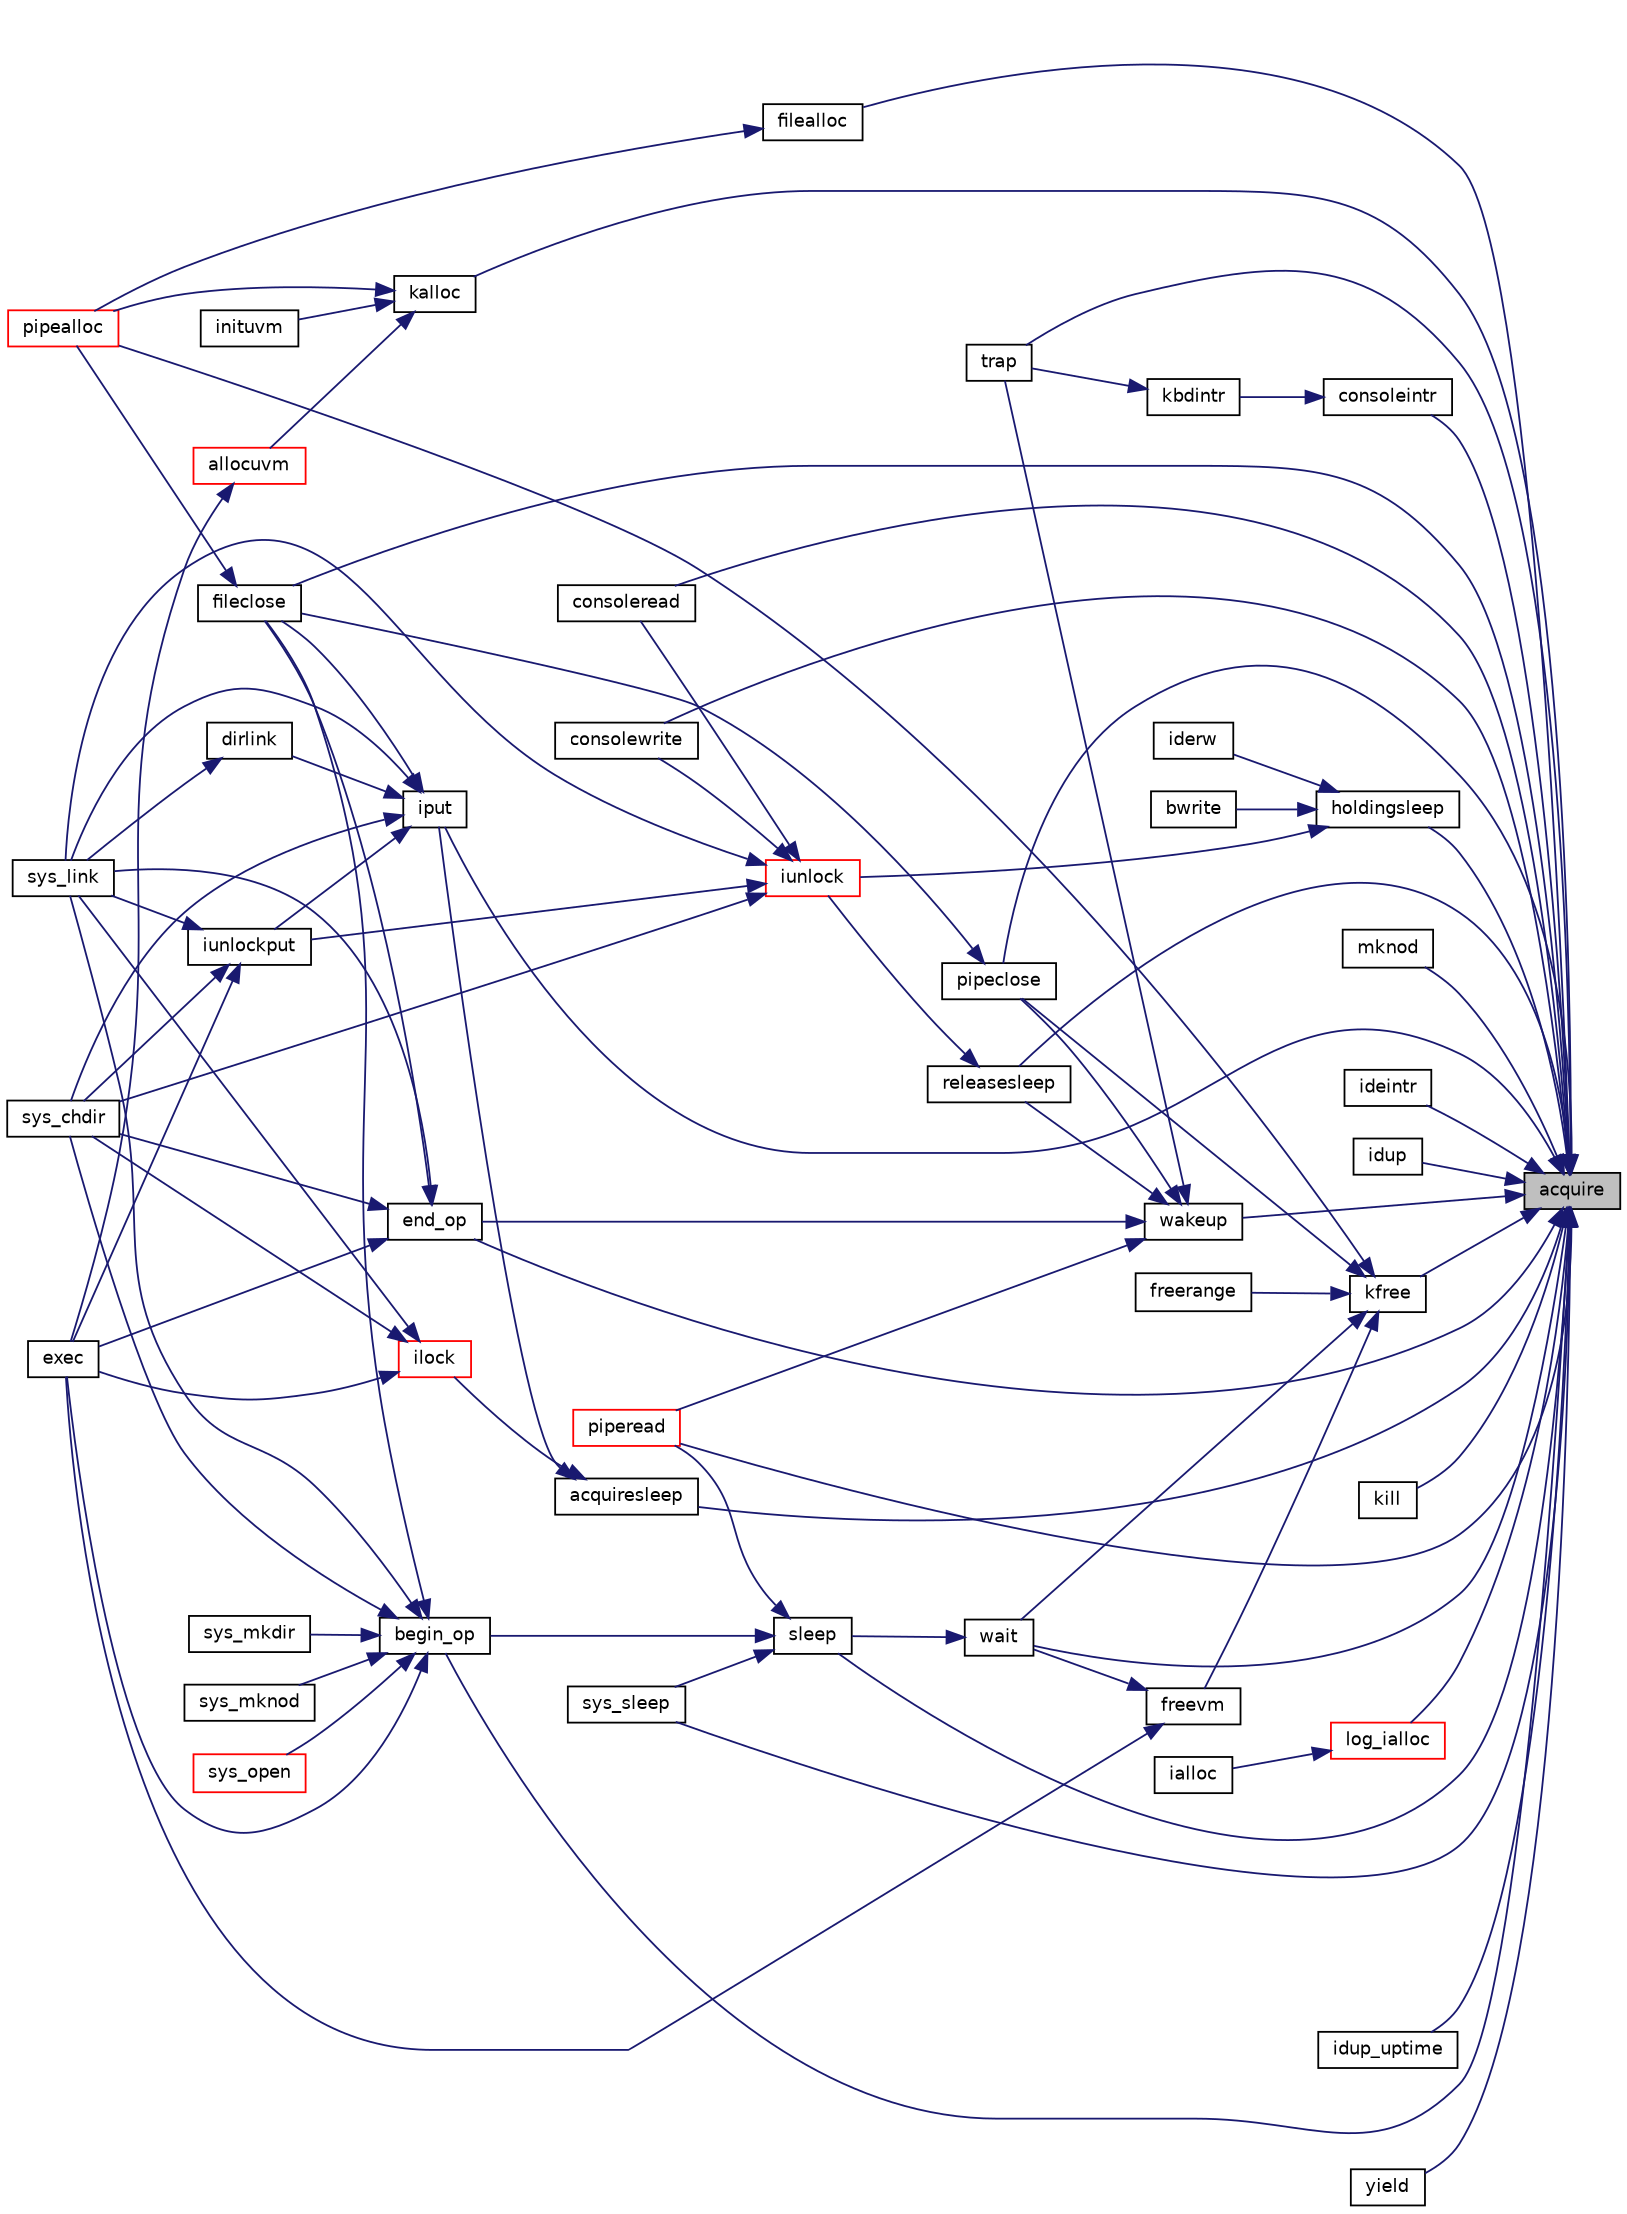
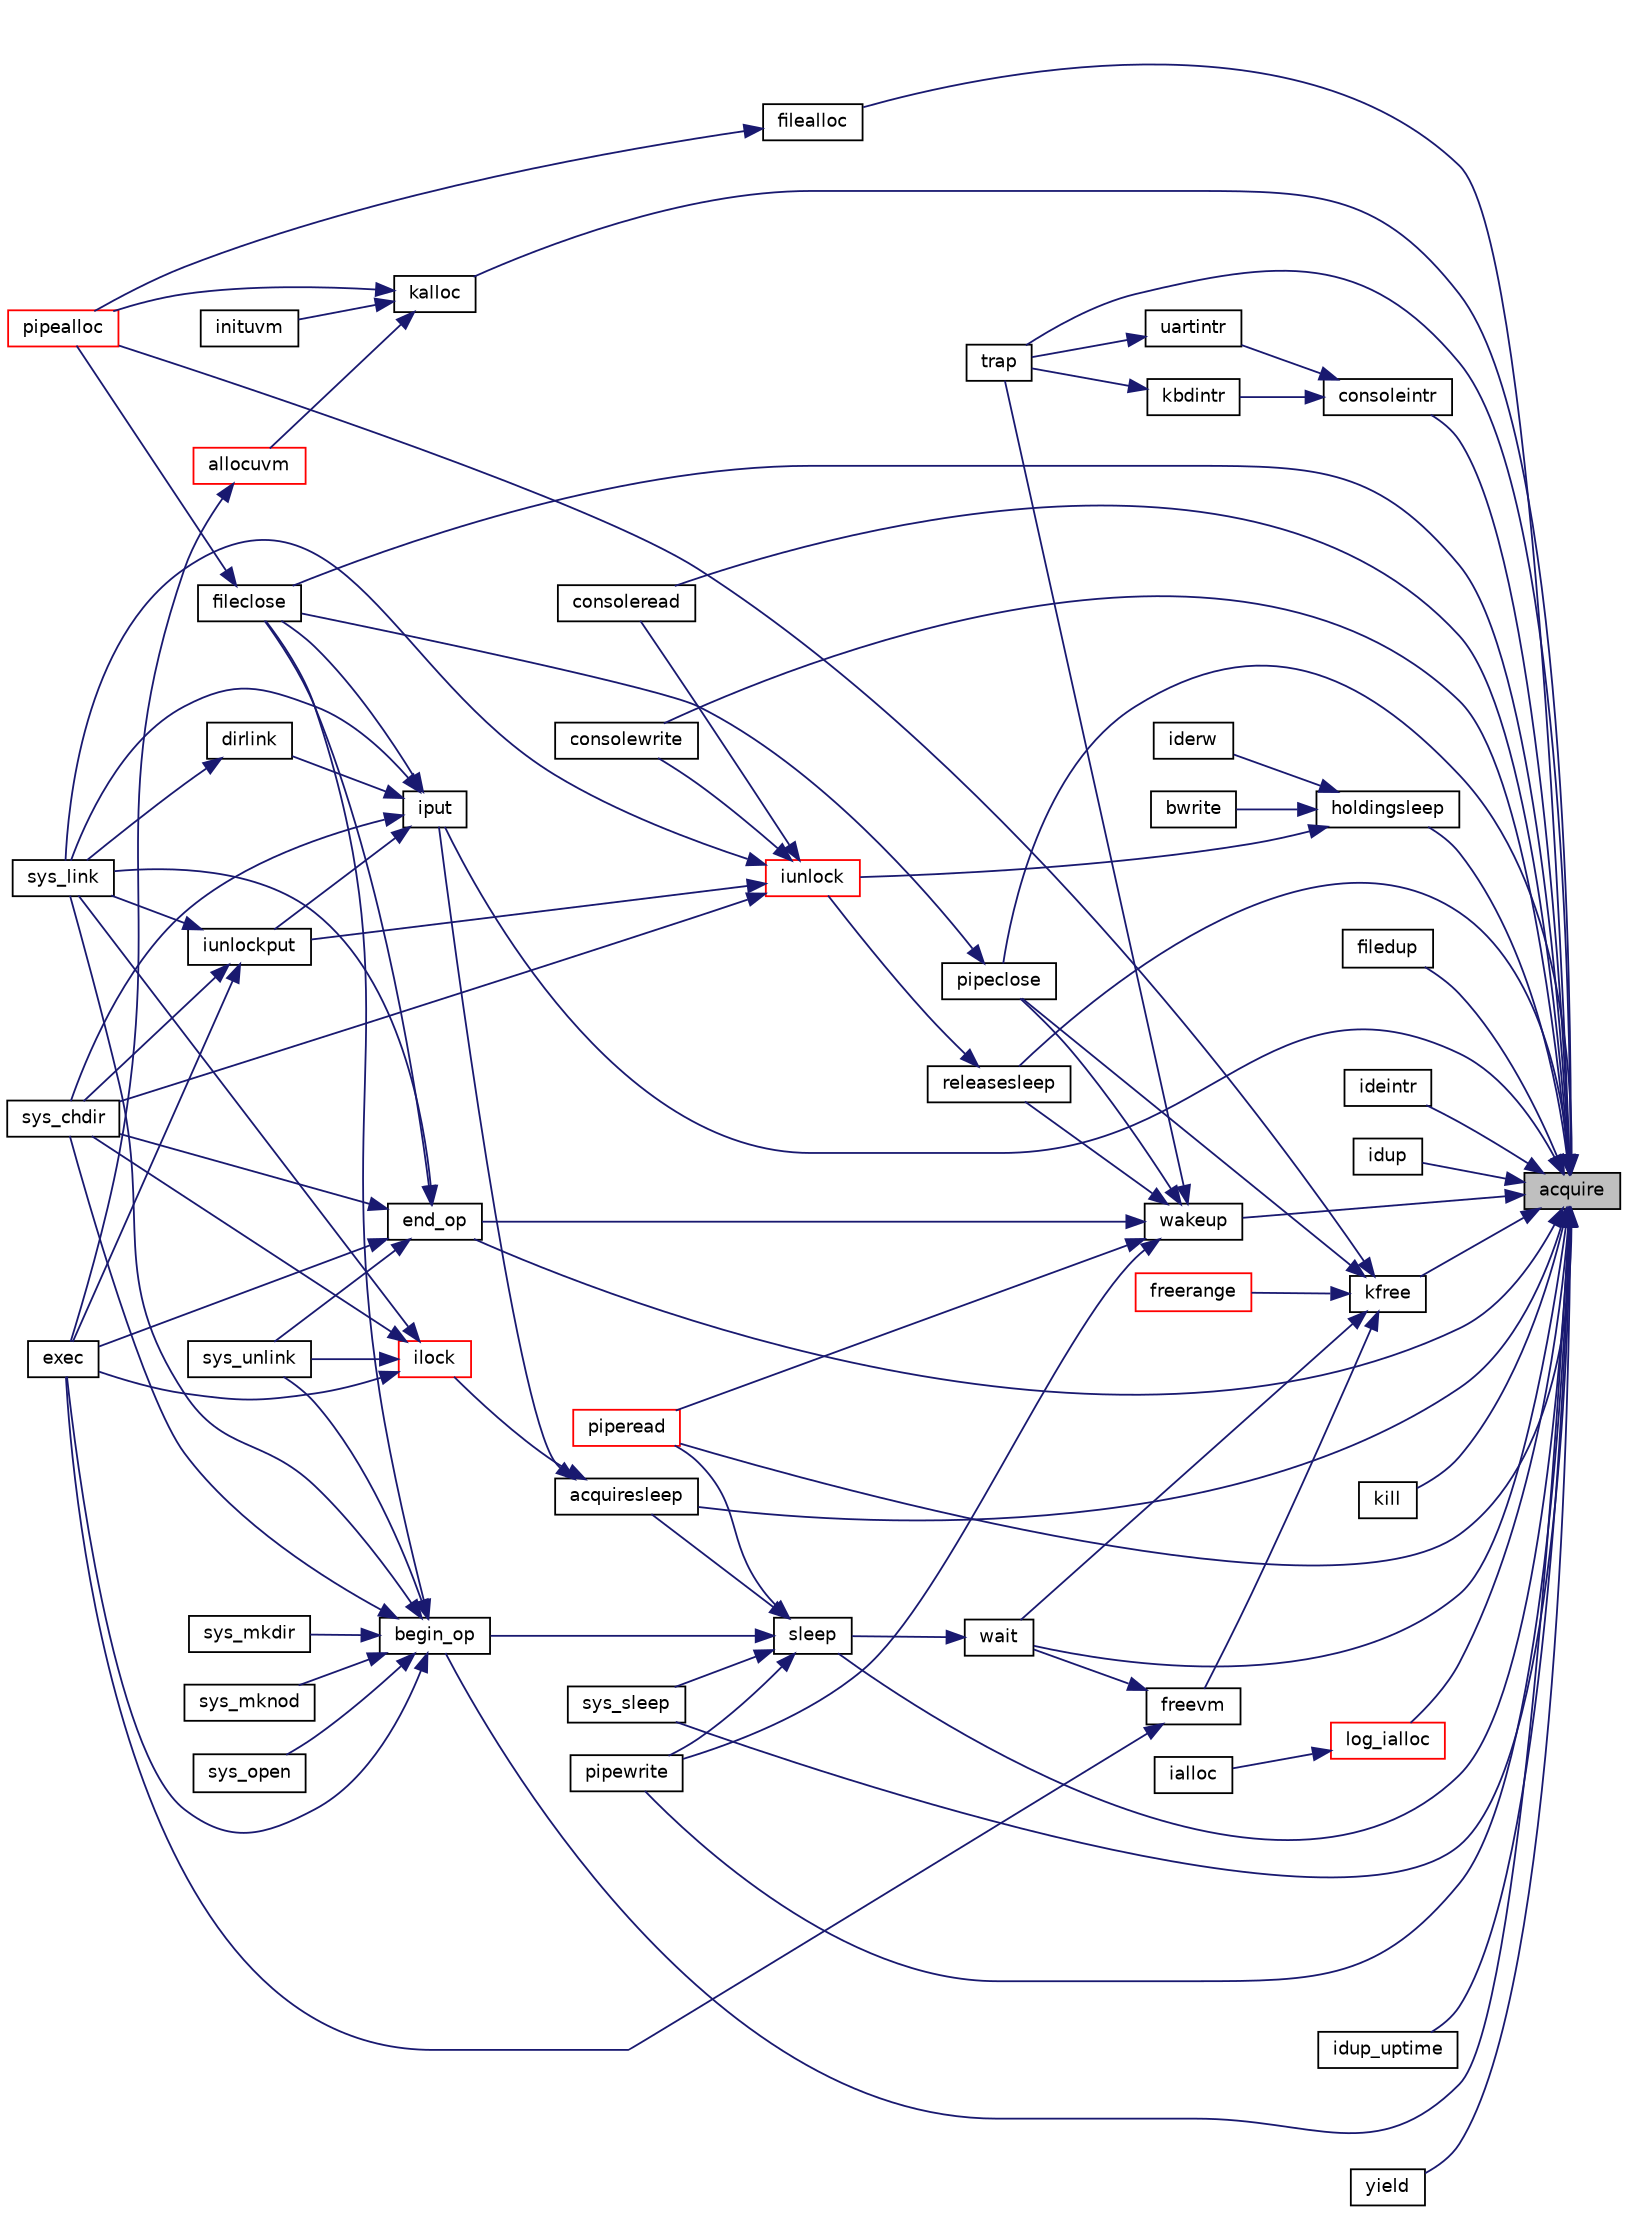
  digraph {
    rankdir=RL
    node [color=black fillcolor=white fontname=Helvetica fontsize=10 shape=record style=filled]
    edge [color=midnightblue dir=back fontname=Helvetica fontsize=10 labelfontname=Helvetica labelfontsize=10 style=solid]
    n1 [fillcolor=grey75 fontcolor=black height=0.2 label=acquire width=0.4]
    n2 [height=0.2 label=acquiresleep width=0.4]
    n3 [height=0.2 label=iput width=0.4]
    n4 [height=0.2 label=fileclose width=0.4]
    n5 [height=0.2 label=begin_op width=0.4]
    n6 [height=0.2 label=consoleintr width=0.4]
    n7 [height=0.2 label=trap width=0.4]
    n8 [height=0.2 label=consoleread width=0.4]
    n9 [height=0.2 label=consolewrite width=0.4]
    n10 [height=0.2 label=end_op width=0.4]
    n11 [height=0.2 label=filealloc width=0.4]
-   n12 [height=0.2 label=mknod width=0.4]
+   n12 [height=0.2 label=filedup width=0.4]
    n13 [height=0.2 label=holdingsleep width=0.4]
    n14 [height=0.2 label=ideintr width=0.4]
    n15 [height=0.2 label=idup width=0.4]
    n16 [height=0.2 label=kalloc width=0.4]
    n17 [height=0.2 label=kfree width=0.4]
    n18 [height=0.2 label=wait width=0.4]
    n19 [height=0.2 label=pipeclose width=0.4]
    n20 [height=0.2 label=kill width=0.4]
    n21 [color=red height=0.2 label=log_ialloc width=0.4]
    n22 [color=red height=0.2 label=piperead width=0.4]
+   n23 [height=0.2 label=pipewrite width=0.4]
    n24 [height=0.2 label=releasesleep width=0.4]
    n25 [height=0.2 label=sleep width=0.4]
    n26 [height=0.2 label=sys_sleep width=0.4]
    n27 [height=0.2 label=idup_uptime width=0.4]
    n28 [height=0.2 label=wakeup width=0.4]
    n29 [height=0.2 label=yield width=0.4]
    n30 [color=red height=0.2 label=ilock width=0.4]
    n31 [height=0.2 label=sys_chdir width=0.4]
    n32 [height=0.2 label=sys_link width=0.4]
    n33 [height=0.2 label=dirlink width=0.4]
    n34 [height=0.2 label=iunlockput width=0.4]
    n35 [color=red height=0.2 label=pipealloc width=0.4]
    n36 [height=0.2 label=exec width=0.4]
+   n37 [height=0.2 label=sys_unlink width=0.4]
    n38 [height=0.2 label=sys_mkdir width=0.4]
    n39 [height=0.2 label=sys_mknod width=0.4]
-   n40 [color=red height=0.2 label=sys_open width=0.4]
+   n40 [height=0.2 label=sys_open width=0.4]
    n41 [height=0.2 label=kbdintr width=0.4]
+   n42 [height=0.2 label=uartintr width=0.4]
    n43 [height=0.2 label=bwrite width=0.4]
    n44 [height=0.2 label=iderw width=0.4]
    n45 [color=red height=0.2 label=iunlock width=0.4]
    n46 [color=red height=0.2 label=allocuvm width=0.4]
    n47 [height=0.2 label=inituvm width=0.4]
-   n48 [height=0.2 label=freerange width=0.4]
+   n48 [color=red height=0.2 label=freerange width=0.4]
    n49 [height=0.2 label=freevm width=0.4]
    n50 [height=0.2 label=ialloc width=0.4]
    n1 -> n2
    n1 -> n3
    n1 -> n4
    n1 -> n5
    n1 -> n6
    n1 -> n7
    n1 -> n8
    n1 -> n9
    n1 -> n10
    n1 -> n11
    n1 -> n12
    n1 -> n13
    n1 -> n14
    n1 -> n15
    n1 -> n16
    n1 -> n17
    n1 -> n18
    n1 -> n19
    n1 -> n20
    n1 -> n21
    n1 -> n22
+   n1 -> n23
    n1 -> n24
    n1 -> n25
    n1 -> n26
    n1 -> n27
    n1 -> n28
    n1 -> n29
    n2 -> n3
    n2 -> n30
    n3 -> n4
    n3 -> n31
    n3 -> n32
    n3 -> n33
    n3 -> n34
    n4 -> n35
    n5 -> n4
    n5 -> n31
    n5 -> n32
    n5 -> n36
+   n5 -> n37
    n5 -> n38
    n5 -> n39
    n5 -> n40
    n6 -> n41
+   n6 -> n42
    n10 -> n4
    n10 -> n31
    n10 -> n32
    n10 -> n36
+   n10 -> n37
    n11 -> n35
    n13 -> n43
    n13 -> n44
    n13 -> n45
    n16 -> n35
    n16 -> n46
    n16 -> n47
    n17 -> n18
    n17 -> n19
    n17 -> n35
    n17 -> n48
    n17 -> n49
    n18 -> n25
    n19 -> n4
    n21 -> n50
    n24 -> n45
+   n25 -> n2
    n25 -> n5
    n25 -> n22
+   n25 -> n23
    n25 -> n26
    n28 -> n7
    n28 -> n10
    n28 -> n19
    n28 -> n22
+   n28 -> n23
    n28 -> n24
    n30 -> n31
    n30 -> n32
    n30 -> n36
+   n30 -> n37
    n33 -> n32
    n34 -> n31
    n34 -> n32
    n34 -> n36
    n41 -> n7
+   n42 -> n7
    n45 -> n8
    n45 -> n9
    n45 -> n31
    n45 -> n32
    n45 -> n34
    n46 -> n36
    n49 -> n18
    n49 -> n36
  }
